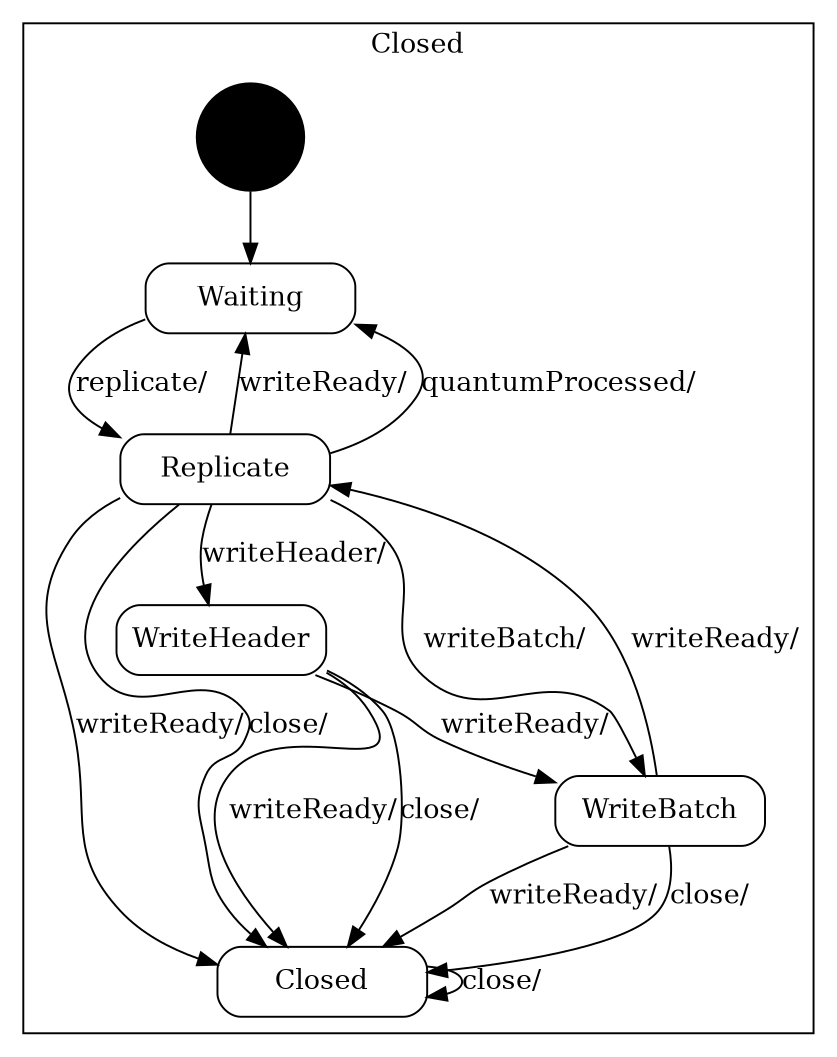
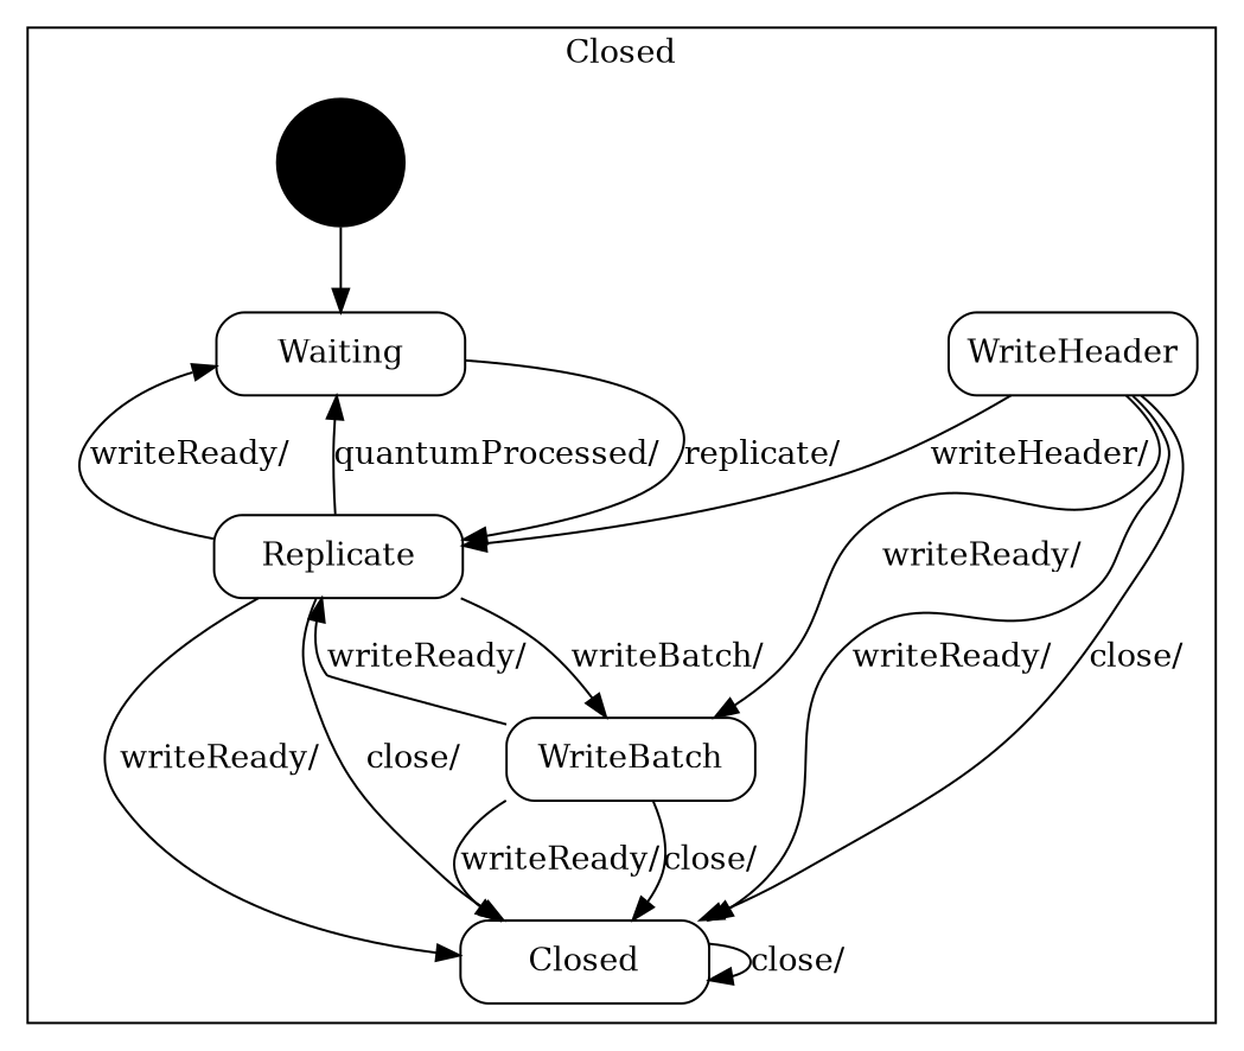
  digraph {
    node [shape=Mrecord]
    n1 [label="{Waiting}" width=1.5]
    n2 [label="{Replicate}" width=1.5]
    n3 [label="{Closed}" width=1.5]
    n4 [label="{WriteHeader}" width=1.5]
    n5 [label="{WriteBatch}" width=1.5]
    "%5" [fillcolor=black shape=circle style=filled width=0.25]
    subgraph cluster_1 {
      label=Closed
      n1
      n2
      n3
      n4
      n5
      "%5"
    }
    n1 -> n2 [label="replicate/\l"]
    n2 -> n1 [label="writeReady/\l"]
    n2 -> n1 [label="quantumProcessed/\l"]
    n2 -> n3 [label="writeReady/\l"]
    n2 -> n3 [label="close/\l"]
-   n2 -> n4 [label="writeHeader/\l"]
+   n4 -> n2 [label="writeHeader/\l"]
    n2 -> n5 [label="writeBatch/\l"]
    n3 -> n3 [label="close/\l"]
    n4 -> n3 [label="writeReady/\l"]
    n4 -> n3 [label="close/\l"]
    n4 -> n5 [label="writeReady/\l"]
    n5 -> n2 [label="writeReady/\l"]
    n5 -> n3 [label="writeReady/\l"]
    n5 -> n3 [label="close/\l"]
    "%5" -> n1
  }
